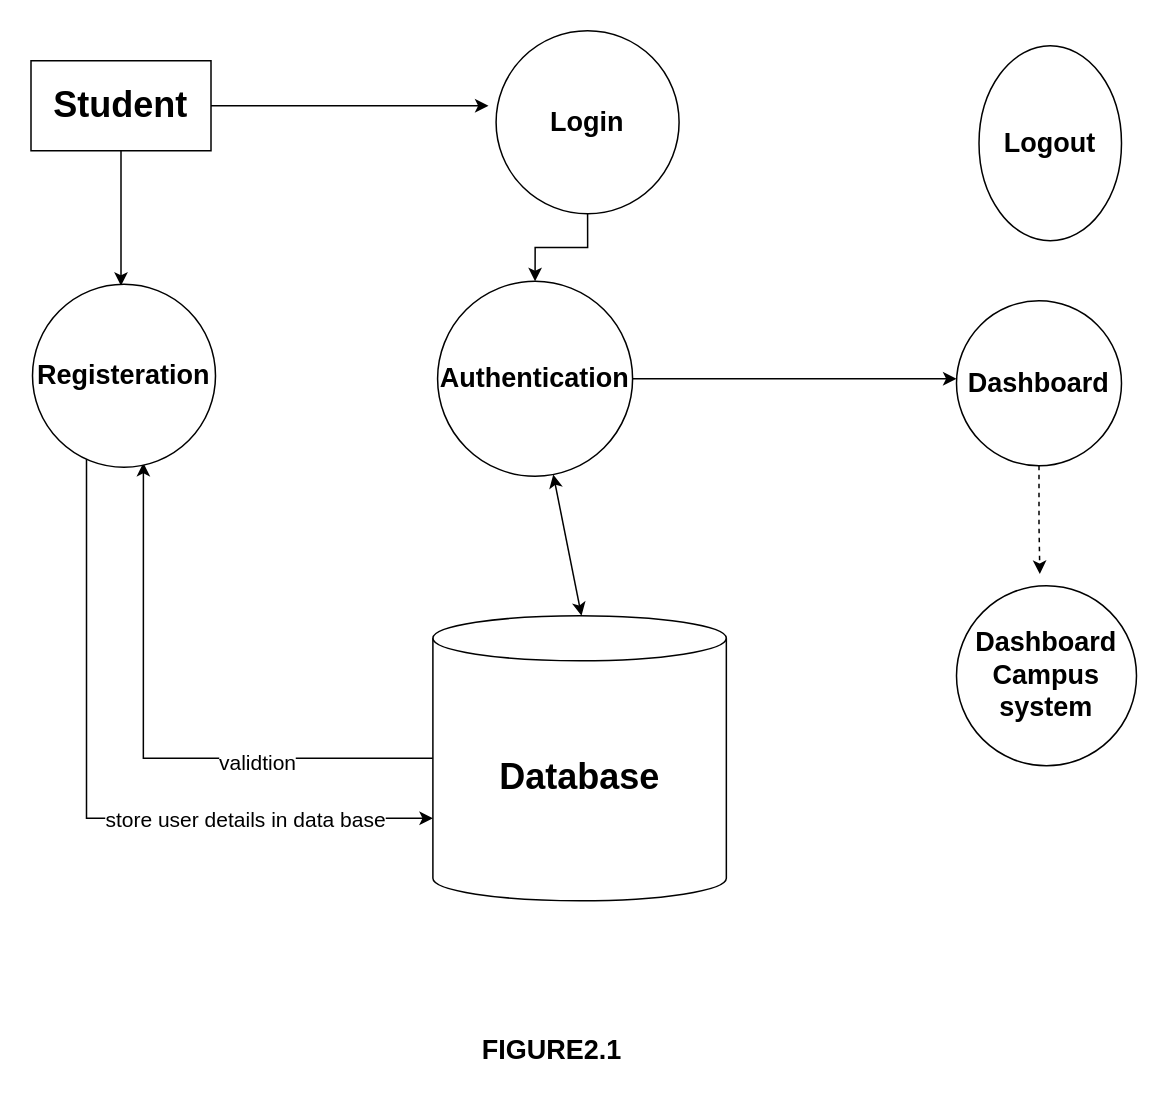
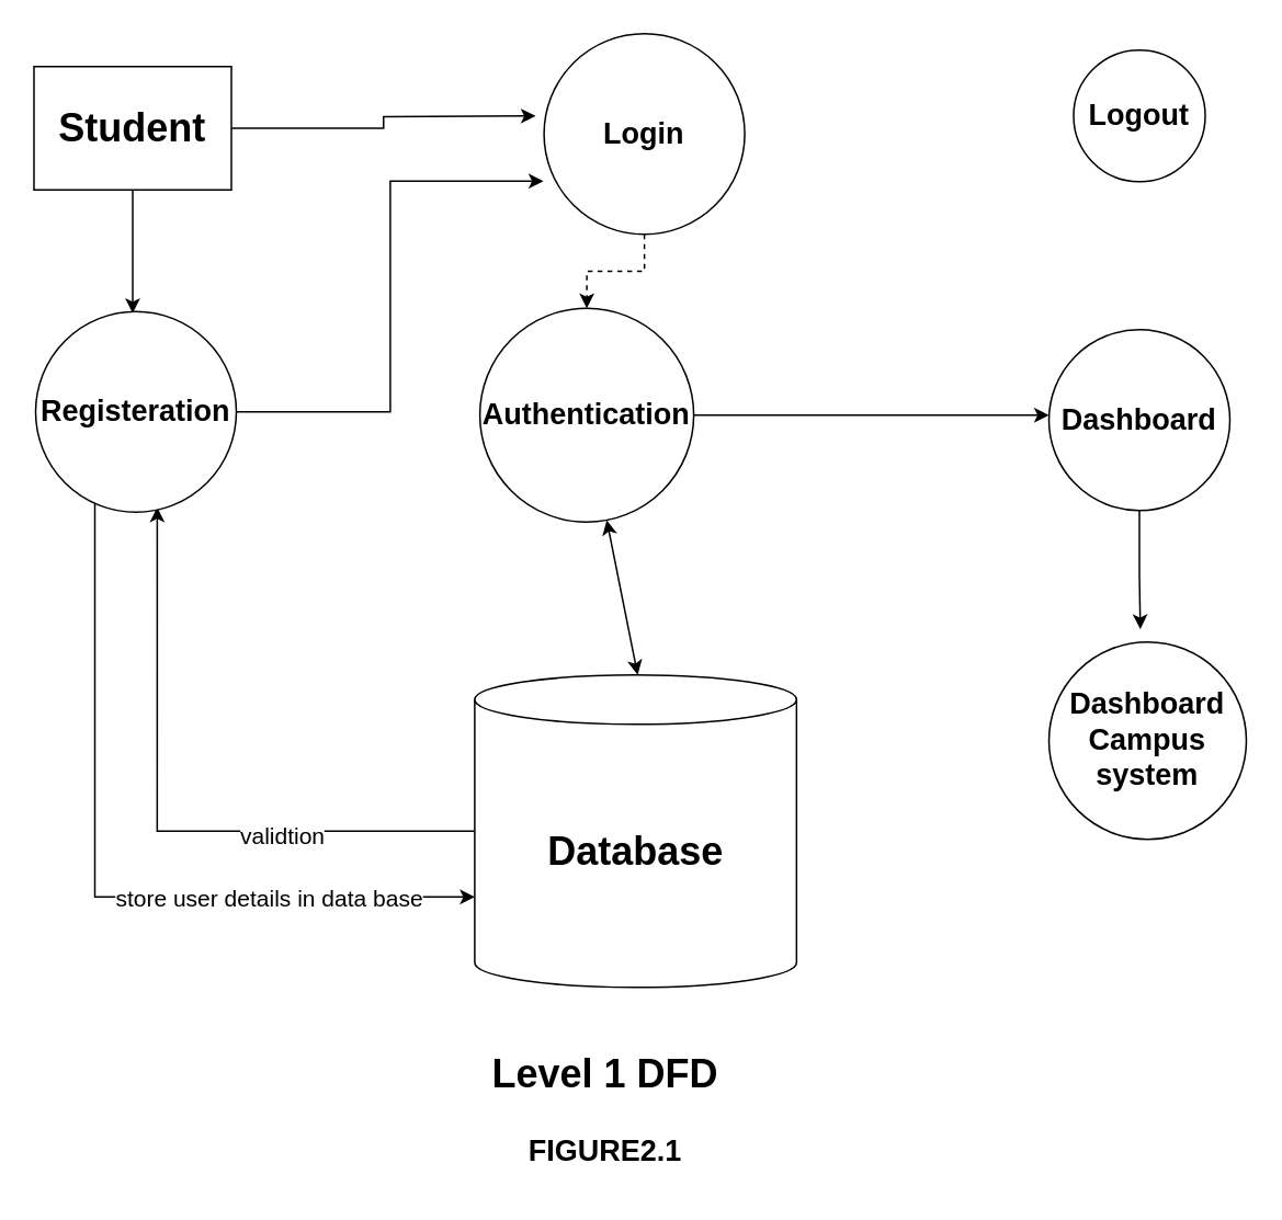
  <mxCell id="0" />
  <mxCell id="1" parent="0" />
  <mxCell id="2" style="edgeStyle=orthogonalEdgeStyle;rounded=0;orthogonalLoop=1;jettySize=auto;html=1;entryX=0.5;entryY=0;entryDx=0;entryDy=0;" parent="1" source="4" edge="1"><mxGeometry relative="1" as="geometry"><mxPoint x="80" y="190" as="targetPoint" /></mxGeometry></mxCell>
  <mxCell id="3" style="edgeStyle=orthogonalEdgeStyle;rounded=0;orthogonalLoop=1;jettySize=auto;html=1;" parent="1" source="4" edge="1"><mxGeometry relative="1" as="geometry"><mxPoint x="325" y="70" as="targetPoint" /></mxGeometry></mxCell>
- <mxCell id="4" value="&lt;font style=&quot;font-size: 24px;&quot;&gt;&lt;b&gt;Student&lt;/b&gt;&lt;/font&gt;" style="whiteSpace=wrap;html=1;" parent="1" vertex="1"><mxGeometry x="20" y="40" width="120" height="60" as="geometry" /></mxCell>
+ <mxCell id="4" value="&lt;font style=&quot;font-size: 24px;&quot;&gt;&lt;b&gt;Student&lt;/b&gt;&lt;/font&gt;" style="whiteSpace=wrap;html=1;" parent="1" vertex="1"><mxGeometry x="20" y="40" width="120" height="75" as="geometry" /></mxCell>
  <mxCell id="5" style="edgeStyle=orthogonalEdgeStyle;rounded=0;orthogonalLoop=1;jettySize=auto;html=1;entryX=0.606;entryY=0.976;entryDx=0;entryDy=0;entryPerimeter=0;" parent="1" source="7" target="11" edge="1"><mxGeometry relative="1" as="geometry" /></mxCell>
  <mxCell id="6" value="&lt;font style=&quot;font-size: 14px;&quot;&gt;validtion&lt;/font&gt;" style="edgeLabel;html=1;align=center;verticalAlign=middle;resizable=0;points=[];" parent="5" vertex="1" connectable="0"><mxGeometry x="-0.402" y="2" relative="1" as="geometry"><mxPoint as="offset" /></mxGeometry></mxCell>
  <mxCell id="7" value="&lt;font style=&quot;font-size: 24px;&quot;&gt;&lt;b&gt;Database&lt;/b&gt;&lt;/font&gt;" style="shape=cylinder3;whiteSpace=wrap;html=1;boundedLbl=1;backgroundOutline=1;size=15;" parent="1" vertex="1"><mxGeometry x="287.93" y="410" width="195.63" height="190" as="geometry" /></mxCell>
+ <mxCell id="8" style="edgeStyle=orthogonalEdgeStyle;rounded=0;orthogonalLoop=1;jettySize=auto;html=1;entryX=-0.003;entryY=0.735;entryDx=0;entryDy=0;entryPerimeter=0;" parent="1" source="11" target="13" edge="1"><mxGeometry relative="1" as="geometry" /></mxCell>
  <mxCell id="9" style="edgeStyle=orthogonalEdgeStyle;rounded=0;orthogonalLoop=1;jettySize=auto;html=1;entryX=0;entryY=0;entryDx=0;entryDy=135;entryPerimeter=0;" parent="1" source="11" target="7" edge="1"><mxGeometry relative="1" as="geometry"><Array as="points"><mxPoint x="57" y="545" /></Array></mxGeometry></mxCell>
  <mxCell id="10" value="&lt;font style=&quot;font-size: 14px;&quot;&gt;store user details in data base&lt;/font&gt;" style="edgeLabel;html=1;align=center;verticalAlign=middle;resizable=0;points=[];" parent="9" vertex="1" connectable="0"><mxGeometry x="0.469" relative="1" as="geometry"><mxPoint as="offset" /></mxGeometry></mxCell>
  <mxCell id="11" value="&lt;b style=&quot;border-color: var(--border-color);&quot;&gt;&lt;font style=&quot;font-size: 18px;&quot;&gt;Registeration&lt;/font&gt;&lt;/b&gt;" style="ellipse;whiteSpace=wrap;html=1;aspect=fixed;" parent="1" vertex="1"><mxGeometry x="21" y="189" width="122" height="122" as="geometry" /></mxCell>
- <mxCell id="12" value="" style="edgeStyle=orthogonalEdgeStyle;rounded=0;orthogonalLoop=1;jettySize=auto;html=1;" parent="1" source="13" target="15" edge="1"><mxGeometry relative="1" as="geometry" /></mxCell>
+ <mxCell id="12" value="" style="edgeStyle=orthogonalEdgeStyle;rounded=0;orthogonalLoop=1;jettySize=auto;html=1;dashed=1;" parent="1" source="13" target="15" edge="1"><mxGeometry relative="1" as="geometry" /></mxCell>
  <mxCell id="13" value="&lt;b style=&quot;border-color: var(--border-color);&quot;&gt;&lt;font style=&quot;font-size: 18px;&quot;&gt;Login&lt;/font&gt;&lt;/b&gt;" style="ellipse;whiteSpace=wrap;html=1;aspect=fixed;" parent="1" vertex="1"><mxGeometry x="330.06" y="20" width="122" height="122" as="geometry" /></mxCell>
  <mxCell id="14" style="edgeStyle=orthogonalEdgeStyle;rounded=0;orthogonalLoop=1;jettySize=auto;html=1;" parent="1" source="15" edge="1"><mxGeometry relative="1" as="geometry"><mxPoint x="637" y="252" as="targetPoint" /></mxGeometry></mxCell>
  <mxCell id="15" value="&lt;b style=&quot;border-color: var(--border-color);&quot;&gt;&lt;font style=&quot;font-size: 18px;&quot;&gt;Authentication&lt;/font&gt;&lt;/b&gt;" style="ellipse;whiteSpace=wrap;html=1;aspect=fixed;" parent="1" vertex="1"><mxGeometry x="291.06" y="187" width="130" height="130" as="geometry" /></mxCell>
- <mxCell id="16" value="&lt;b style=&quot;border-color: var(--border-color);&quot;&gt;&lt;font style=&quot;font-size: 18px;&quot;&gt;Logout&lt;/font&gt;&lt;/b&gt;" style="ellipse;whiteSpace=wrap;html=1;aspect=fixed;" parent="1" vertex="1"><mxGeometry x="652" y="30" width="95" height="130" as="geometry" /></mxCell>
- <mxCell id="17" style="edgeStyle=orthogonalEdgeStyle;rounded=0;orthogonalLoop=1;jettySize=auto;html=1;entryX=0.463;entryY=-0.065;entryDx=0;entryDy=0;entryPerimeter=0;dashed=1;" parent="1" source="18" target="19" edge="1"><mxGeometry relative="1" as="geometry" /></mxCell>
+ <mxCell id="16" value="&lt;b style=&quot;border-color: var(--border-color);&quot;&gt;&lt;font style=&quot;font-size: 18px;&quot;&gt;Logout&lt;/font&gt;&lt;/b&gt;" style="ellipse;whiteSpace=wrap;html=1;aspect=fixed;" parent="1" vertex="1"><mxGeometry x="652" y="30" width="80" height="80" as="geometry" /></mxCell>
+ <mxCell id="17" style="edgeStyle=orthogonalEdgeStyle;rounded=0;orthogonalLoop=1;jettySize=auto;html=1;entryX=0.463;entryY=-0.065;entryDx=0;entryDy=0;entryPerimeter=0;" parent="1" source="18" target="19" edge="1"><mxGeometry relative="1" as="geometry" /></mxCell>
  <mxCell id="18" value="&lt;b style=&quot;border-color: var(--border-color);&quot;&gt;&lt;font style=&quot;font-size: 18px;&quot;&gt;Dashboard&lt;/font&gt;&lt;/b&gt;" style="ellipse;whiteSpace=wrap;html=1;aspect=fixed;" parent="1" vertex="1"><mxGeometry x="637" y="200" width="110" height="110" as="geometry" /></mxCell>
  <mxCell id="19" value="&lt;b style=&quot;border-color: var(--border-color);&quot;&gt;&lt;font style=&quot;font-size: 18px;&quot;&gt;Dashboard Campus system&lt;/font&gt;&lt;/b&gt;" style="ellipse;whiteSpace=wrap;html=1;aspect=fixed;" parent="1" vertex="1"><mxGeometry x="637" y="390" width="120" height="120" as="geometry" /></mxCell>
  <mxCell id="20" value="" style="endArrow=classic;startArrow=classic;html=1;rounded=0;" parent="1" target="15" edge="1"><mxGeometry width="50" height="50" relative="1" as="geometry"><mxPoint x="387" y="410" as="sourcePoint" /><mxPoint x="437" y="360" as="targetPoint" /></mxGeometry></mxCell>
+ <mxCell id="21" value="&lt;font style=&quot;font-size: 24px;&quot;&gt;&lt;b&gt;Level 1 DFD&lt;/b&gt;&lt;/font&gt;" style="text;html=1;align=center;verticalAlign=middle;resizable=0;points=[];autosize=1;strokeColor=none;fillColor=none;" parent="1" vertex="1"><mxGeometry x="287" y="633" width="160" height="40" as="geometry" /></mxCell>
  <mxCell id="22" value="&lt;font style=&quot;font-size: 18px;&quot;&gt;&lt;b&gt;FIGURE2.1&lt;/b&gt;&lt;/font&gt;" style="text;html=1;align=center;verticalAlign=middle;resizable=0;points=[];autosize=1;strokeColor=none;fillColor=none;" parent="1" vertex="1"><mxGeometry x="307" y="680" width="120" height="40" as="geometry" /></mxCell>
